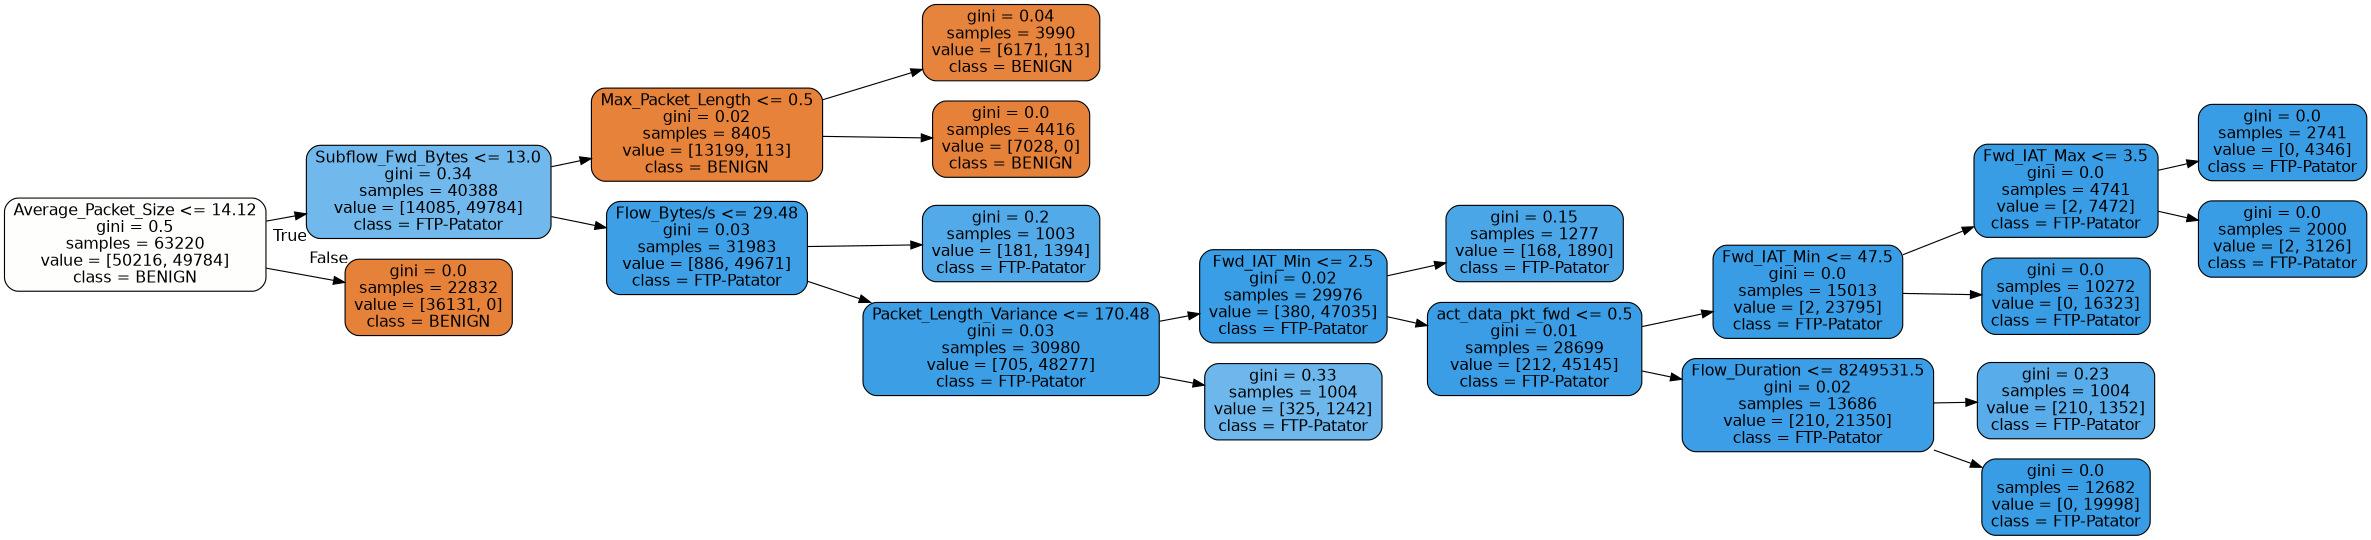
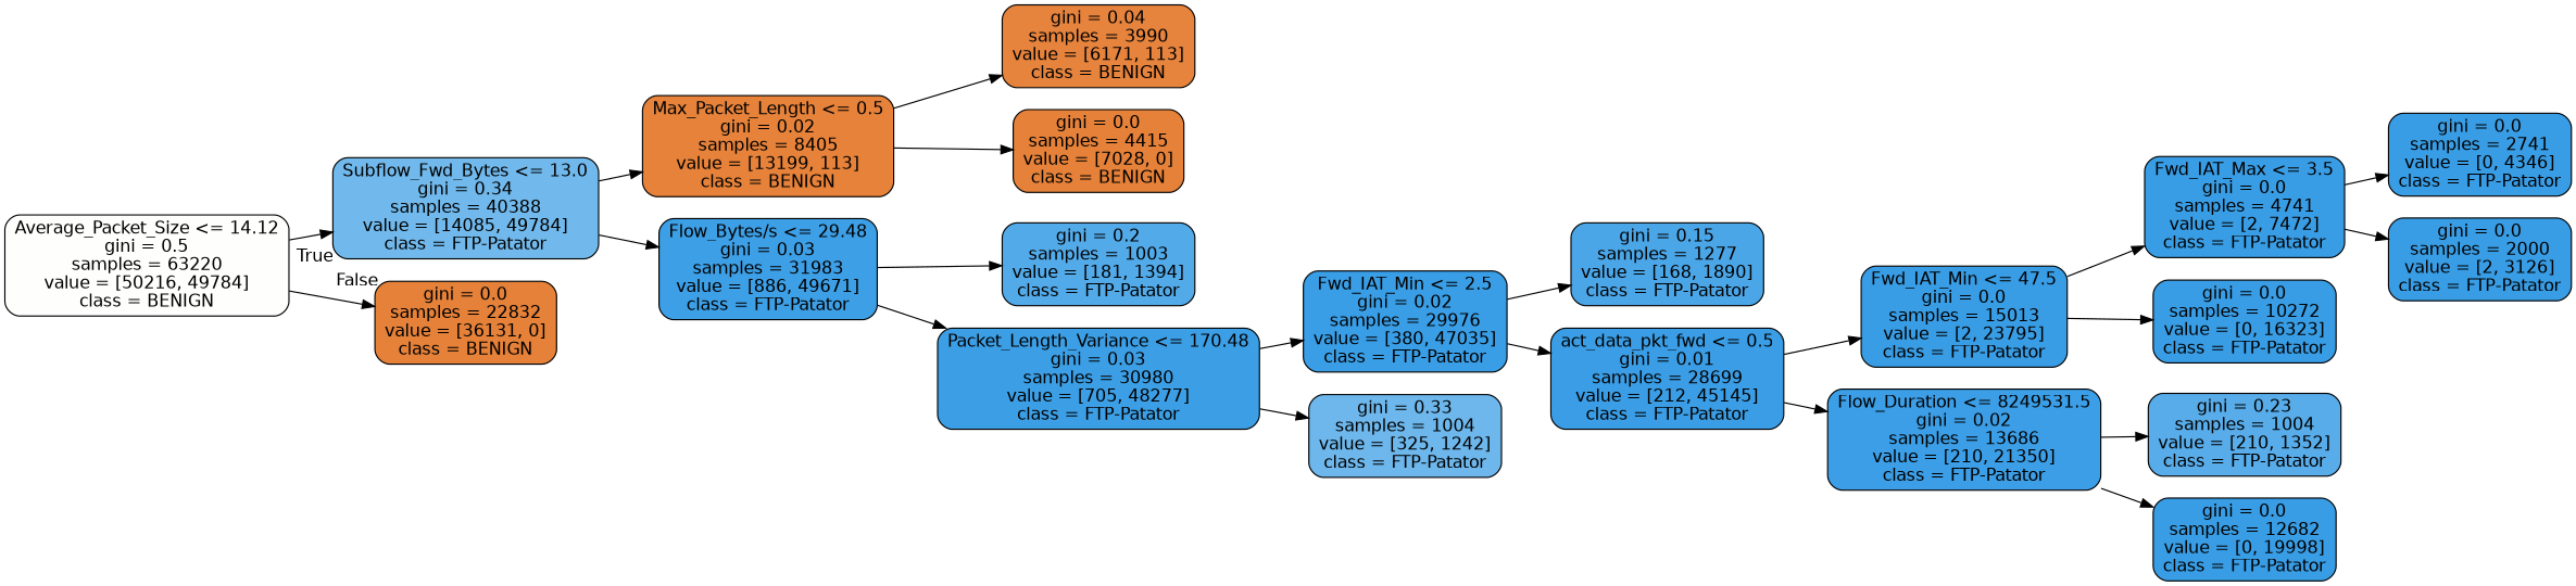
  digraph {
    rankdir=LR
    node [color=black fillcolor="#399de5ff" fontname=helvetica shape=box style="filled, rounded"]
    edge [fontname=helvetica]
    n1 [fillcolor="#e5813902" label="Average_Packet_Size <= 14.12\ngini = 0.5\nsamples = 63220\nvalue = [50216, 49784]\nclass = BENIGN"]
    n2 [fillcolor="#399de5b7" label="Subflow_Fwd_Bytes <= 13.0\ngini = 0.34\nsamples = 40388\nvalue = [14085, 49784]\nclass = FTP-Patator"]
    n3 [fillcolor="#e58139ff" label="gini = 0.0\nsamples = 22832\nvalue = [36131, 0]\nclass = BENIGN"]
    n4 [fillcolor="#e58139fd" label="Max_Packet_Length <= 0.5\ngini = 0.02\nsamples = 8405\nvalue = [13199, 113]\nclass = BENIGN"]
    n5 [fillcolor="#399de5fa" label="Flow_Bytes/s <= 29.48\ngini = 0.03\nsamples = 31983\nvalue = [886, 49671]\nclass = FTP-Patator"]
    n6 [fillcolor="#e58139fa" label="gini = 0.04\nsamples = 3990\nvalue = [6171, 113]\nclass = BENIGN"]
-   n7 [fillcolor="#e58139ff" label="gini = 0.0\nsamples = 4416\nvalue = [7028, 0]\nclass = BENIGN"]
+   n7 [fillcolor="#e58139ff" label="gini = 0.0\nsamples = 4415\nvalue = [7028, 0]\nclass = BENIGN"]
    n8 [fillcolor="#399de5de" label="gini = 0.2\nsamples = 1003\nvalue = [181, 1394]\nclass = FTP-Patator"]
    n9 [fillcolor="#399de5fb" label="Packet_Length_Variance <= 170.48\ngini = 0.03\nsamples = 30980\nvalue = [705, 48277]\nclass = FTP-Patator"]
    n10 [fillcolor="#399de5fd" label="Fwd_IAT_Min <= 2.5\ngini = 0.02\nsamples = 29976\nvalue = [380, 47035]\nclass = FTP-Patator"]
    n11 [fillcolor="#399de5bc" label="gini = 0.33\nsamples = 1004\nvalue = [325, 1242]\nclass = FTP-Patator"]
    n12 [fillcolor="#399de5e8" label="gini = 0.15\nsamples = 1277\nvalue = [168, 1890]\nclass = FTP-Patator"]
    n13 [fillcolor="#399de5fe" label="act_data_pkt_fwd <= 0.5\ngini = 0.01\nsamples = 28699\nvalue = [212, 45145]\nclass = FTP-Patator"]
    n14 [label="Fwd_IAT_Min <= 47.5\ngini = 0.0\nsamples = 15013\nvalue = [2, 23795]\nclass = FTP-Patator"]
    n15 [fillcolor="#399de5fc" label="Flow_Duration <= 8249531.5\ngini = 0.02\nsamples = 13686\nvalue = [210, 21350]\nclass = FTP-Patator"]
    n16 [label="Fwd_IAT_Max <= 3.5\ngini = 0.0\nsamples = 4741\nvalue = [2, 7472]\nclass = FTP-Patator"]
    n17 [label="gini = 0.0\nsamples = 10272\nvalue = [0, 16323]\nclass = FTP-Patator"]
    n18 [label="gini = 0.0\nsamples = 2741\nvalue = [0, 4346]\nclass = FTP-Patator"]
    n19 [label="gini = 0.0\nsamples = 2000\nvalue = [2, 3126]\nclass = FTP-Patator"]
    n20 [fillcolor="#399de5d7" label="gini = 0.23\nsamples = 1004\nvalue = [210, 1352]\nclass = FTP-Patator"]
    n21 [label="gini = 0.0\nsamples = 12682\nvalue = [0, 19998]\nclass = FTP-Patator"]
    n1 -> n2 [headlabel=True labelangle=45 labeldistance=2.5]
    n1 -> n3 [headlabel=False labelangle=-45 labeldistance=2.5]
    n2 -> n4
    n2 -> n5
    n4 -> n6
    n4 -> n7
    n5 -> n8
    n5 -> n9
    n9 -> n10
    n9 -> n11
    n10 -> n12
    n10 -> n13
    n13 -> n14
    n13 -> n15
    n14 -> n16
    n14 -> n17
    n15 -> n20
    n15 -> n21
    n16 -> n18
    n16 -> n19
  }
